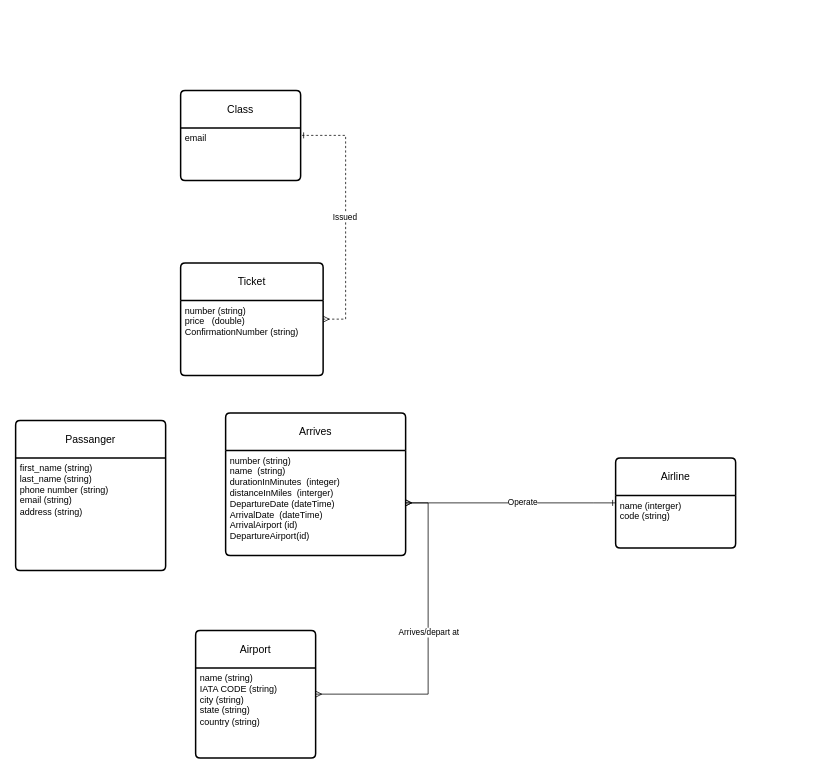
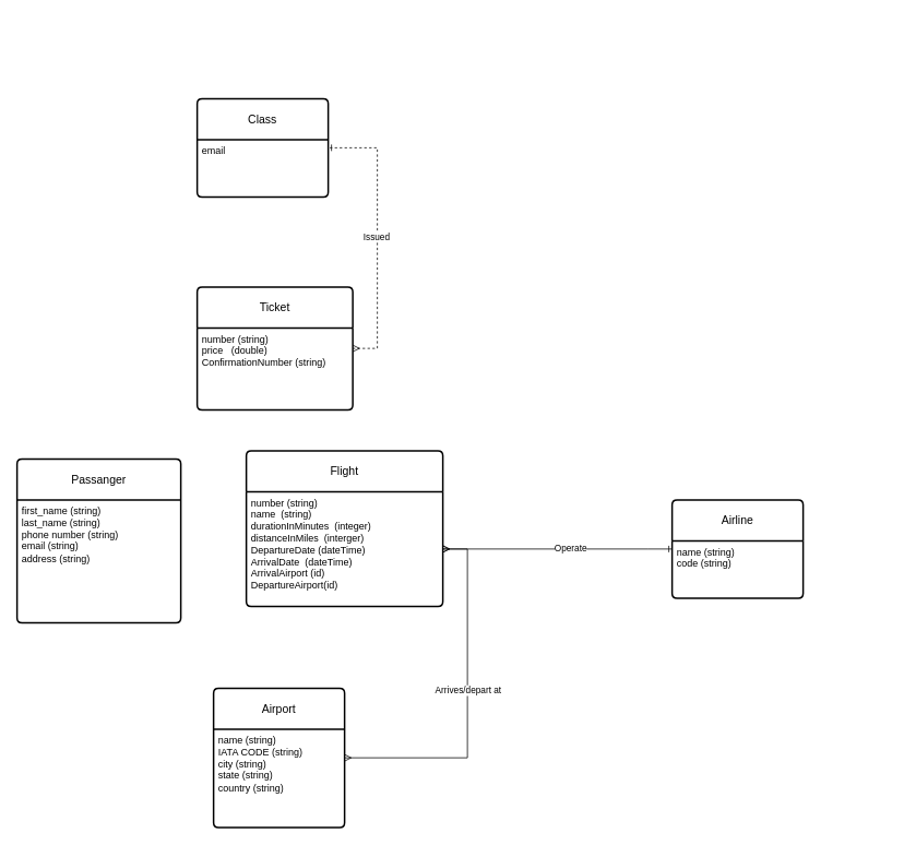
  <mxCell id="0" />
  <mxCell id="1" parent="0" />
  <mxCell id="2" value="Passanger" style="swimlane;childLayout=stackLayout;horizontal=1;startSize=50;horizontalStack=0;rounded=1;fontSize=14;fontStyle=0;strokeWidth=2;resizeParent=0;resizeLast=1;shadow=0;dashed=0;align=center;arcSize=4;whiteSpace=wrap;html=1;" parent="1" vertex="1"><mxGeometry x="20" y="560" width="200" height="200" as="geometry" /></mxCell>
  <mxCell id="3" value="first_name (string)&lt;div&gt;last_name (string)&lt;br&gt;&lt;div&gt;phone number (string)&lt;/div&gt;&lt;/div&gt;&lt;div&gt;email (string)&lt;/div&gt;&lt;div&gt;address (string)&lt;/div&gt;" style="align=left;strokeColor=none;fillColor=none;spacingLeft=4;spacingRight=4;fontSize=12;verticalAlign=top;resizable=0;rotatable=0;part=1;html=1;whiteSpace=wrap;" parent="2" vertex="1"><mxGeometry y="50" width="200" height="150" as="geometry" /></mxCell>
- <mxCell id="4" value="Arrives" style="swimlane;childLayout=stackLayout;horizontal=1;startSize=50;horizontalStack=0;rounded=1;fontSize=14;fontStyle=0;strokeWidth=2;resizeParent=0;resizeLast=1;shadow=0;dashed=0;align=center;arcSize=4;whiteSpace=wrap;html=1;" parent="1" vertex="1"><mxGeometry x="300" y="550" width="240" height="190" as="geometry" /></mxCell>
+ <mxCell id="4" value="Flight" style="swimlane;childLayout=stackLayout;horizontal=1;startSize=50;horizontalStack=0;rounded=1;fontSize=14;fontStyle=0;strokeWidth=2;resizeParent=0;resizeLast=1;shadow=0;dashed=0;align=center;arcSize=4;whiteSpace=wrap;html=1;" parent="1" vertex="1"><mxGeometry x="300" y="550" width="240" height="190" as="geometry" /></mxCell>
  <mxCell id="5" value="number (string)&lt;div&gt;name&amp;nbsp; (string)&lt;/div&gt;&lt;div&gt;durationInMinutes&amp;nbsp; (integer)&lt;/div&gt;&lt;div&gt;distanceInMiles&amp;nbsp; (interger)&lt;/div&gt;&lt;div&gt;DepartureDate (dateTime)&lt;/div&gt;&lt;div&gt;ArrivalDate&amp;nbsp; (dateTime)&lt;/div&gt;&lt;div&gt;ArrivalAirport (id)&lt;/div&gt;&lt;div&gt;DepartureAirport(id)&lt;/div&gt;" style="align=left;strokeColor=none;fillColor=none;spacingLeft=4;spacingRight=4;fontSize=12;verticalAlign=top;resizable=0;rotatable=0;part=1;html=1;whiteSpace=wrap;" parent="4" vertex="1"><mxGeometry y="50" width="240" height="140" as="geometry" /></mxCell>
  <mxCell id="6" value="Airport" style="swimlane;childLayout=stackLayout;horizontal=1;startSize=50;horizontalStack=0;rounded=1;fontSize=14;fontStyle=0;strokeWidth=2;resizeParent=0;resizeLast=1;shadow=0;dashed=0;align=center;arcSize=4;whiteSpace=wrap;html=1;" parent="1" vertex="1"><mxGeometry x="260" y="840" width="160" height="170" as="geometry" /></mxCell>
  <mxCell id="7" value="name (string)&lt;div&gt;IATA CODE (string)&lt;br&gt;&lt;div&gt;city (string)&lt;/div&gt;&lt;div&gt;state (string)&lt;/div&gt;&lt;div&gt;country (string)&lt;/div&gt;&lt;div&gt;&lt;br&gt;&lt;/div&gt;&lt;/div&gt;" style="align=left;strokeColor=none;fillColor=none;spacingLeft=4;spacingRight=4;fontSize=12;verticalAlign=top;resizable=0;rotatable=0;part=1;html=1;whiteSpace=wrap;" parent="6" vertex="1"><mxGeometry y="50" width="160" height="120" as="geometry" /></mxCell>
  <mxCell id="8" value="Ticket" style="swimlane;childLayout=stackLayout;horizontal=1;startSize=50;horizontalStack=0;rounded=1;fontSize=14;fontStyle=0;strokeWidth=2;resizeParent=0;resizeLast=1;shadow=0;dashed=0;align=center;arcSize=4;whiteSpace=wrap;html=1;" parent="1" vertex="1"><mxGeometry x="240" y="350" width="190" height="150" as="geometry" /></mxCell>
  <mxCell id="9" value="number (string)&lt;div&gt;price&amp;nbsp; &amp;nbsp;(double)&lt;/div&gt;&lt;div&gt;ConfirmationNumber (string)&lt;/div&gt;" style="align=left;strokeColor=none;fillColor=none;spacingLeft=4;spacingRight=4;fontSize=12;verticalAlign=top;resizable=0;rotatable=0;part=1;html=1;whiteSpace=wrap;" parent="8" vertex="1"><mxGeometry y="50" width="190" height="100" as="geometry" /></mxCell>
  <mxCell id="10" value="" style="edgeStyle=entityRelationEdgeStyle;fontSize=12;html=1;endArrow=ERmany;startArrow=ERmany;rounded=0;" parent="1" source="6" target="5" edge="1"><mxGeometry width="100" height="100" relative="1" as="geometry"><mxPoint x="540" y="925" as="sourcePoint" /><mxPoint x="583.04" y="584.99" as="targetPoint" /><Array as="points"><mxPoint x="1096" y="870" /></Array></mxGeometry></mxCell>
  <mxCell id="11" value="Arrives/depart at" style="edgeLabel;html=1;align=center;verticalAlign=middle;resizable=0;points=[];" parent="10" vertex="1" connectable="0"><mxGeometry x="0.072" relative="1" as="geometry"><mxPoint as="offset" /></mxGeometry></mxCell>
  <mxCell id="12" value="Airline" style="swimlane;childLayout=stackLayout;horizontal=1;startSize=50;horizontalStack=0;rounded=1;fontSize=14;fontStyle=0;strokeWidth=2;resizeParent=0;resizeLast=1;shadow=0;dashed=0;align=center;arcSize=4;whiteSpace=wrap;html=1;" vertex="1" parent="1"><mxGeometry x="820" y="610" width="160" height="120" as="geometry" /></mxCell>
- <mxCell id="13" value="name (interger)&lt;div&gt;code (string)&lt;/div&gt;" style="align=left;strokeColor=none;fillColor=none;spacingLeft=4;spacingRight=4;fontSize=12;verticalAlign=top;resizable=0;rotatable=0;part=1;html=1;whiteSpace=wrap;" vertex="1" parent="12"><mxGeometry y="50" width="160" height="70" as="geometry" /></mxCell>
+ <mxCell id="13" value="name (string)&lt;div&gt;code (string)&lt;/div&gt;" style="align=left;strokeColor=none;fillColor=none;spacingLeft=4;spacingRight=4;fontSize=12;verticalAlign=top;resizable=0;rotatable=0;part=1;html=1;whiteSpace=wrap;" vertex="1" parent="12"><mxGeometry y="50" width="160" height="70" as="geometry" /></mxCell>
  <mxCell id="14" value="" style="edgeStyle=entityRelationEdgeStyle;fontSize=12;html=1;endArrow=ERone;startArrow=ERmany;rounded=0;endFill=0;" edge="1" parent="1" source="5" target="12"><mxGeometry width="100" height="100" relative="1" as="geometry"><mxPoint x="680" y="820" as="sourcePoint" /><mxPoint x="780" y="720" as="targetPoint" /></mxGeometry></mxCell>
  <mxCell id="15" value="Operate" style="edgeLabel;html=1;align=center;verticalAlign=middle;resizable=0;points=[];" vertex="1" connectable="0" parent="14"><mxGeometry x="0.107" y="2" relative="1" as="geometry"><mxPoint as="offset" /></mxGeometry></mxCell>
  <mxCell id="16" value="Class" style="swimlane;childLayout=stackLayout;horizontal=1;startSize=50;horizontalStack=0;rounded=1;fontSize=14;fontStyle=0;strokeWidth=2;resizeParent=0;resizeLast=1;shadow=0;dashed=0;align=center;arcSize=4;whiteSpace=wrap;html=1;" vertex="1" parent="1"><mxGeometry x="240" y="120" width="160" height="120" as="geometry" /></mxCell>
  <mxCell id="17" value="email" style="align=left;strokeColor=none;fillColor=none;spacingLeft=4;spacingRight=4;fontSize=12;verticalAlign=top;resizable=0;rotatable=0;part=1;html=1;whiteSpace=wrap;" vertex="1" parent="16"><mxGeometry y="50" width="160" height="70" as="geometry" /></mxCell>
  <mxCell id="18" value="" style="edgeStyle=entityRelationEdgeStyle;fontSize=12;html=1;endArrow=ERone;startArrow=ERmany;rounded=0;endFill=0;dashed=1;" edge="1" parent="1" source="8" target="16"><mxGeometry width="100" height="100" relative="1" as="geometry"><mxPoint x="370" y="340" as="sourcePoint" /><mxPoint x="580" y="200" as="targetPoint" /><Array as="points"><mxPoint x="730" y="20" /><mxPoint x="680" y="60" /></Array></mxGeometry></mxCell>
  <mxCell id="19" value="Issued" style="edgeLabel;html=1;align=center;verticalAlign=middle;resizable=0;points=[];" vertex="1" connectable="0" parent="18"><mxGeometry x="-0.003" y="2" relative="1" as="geometry"><mxPoint as="offset" /></mxGeometry></mxCell>
